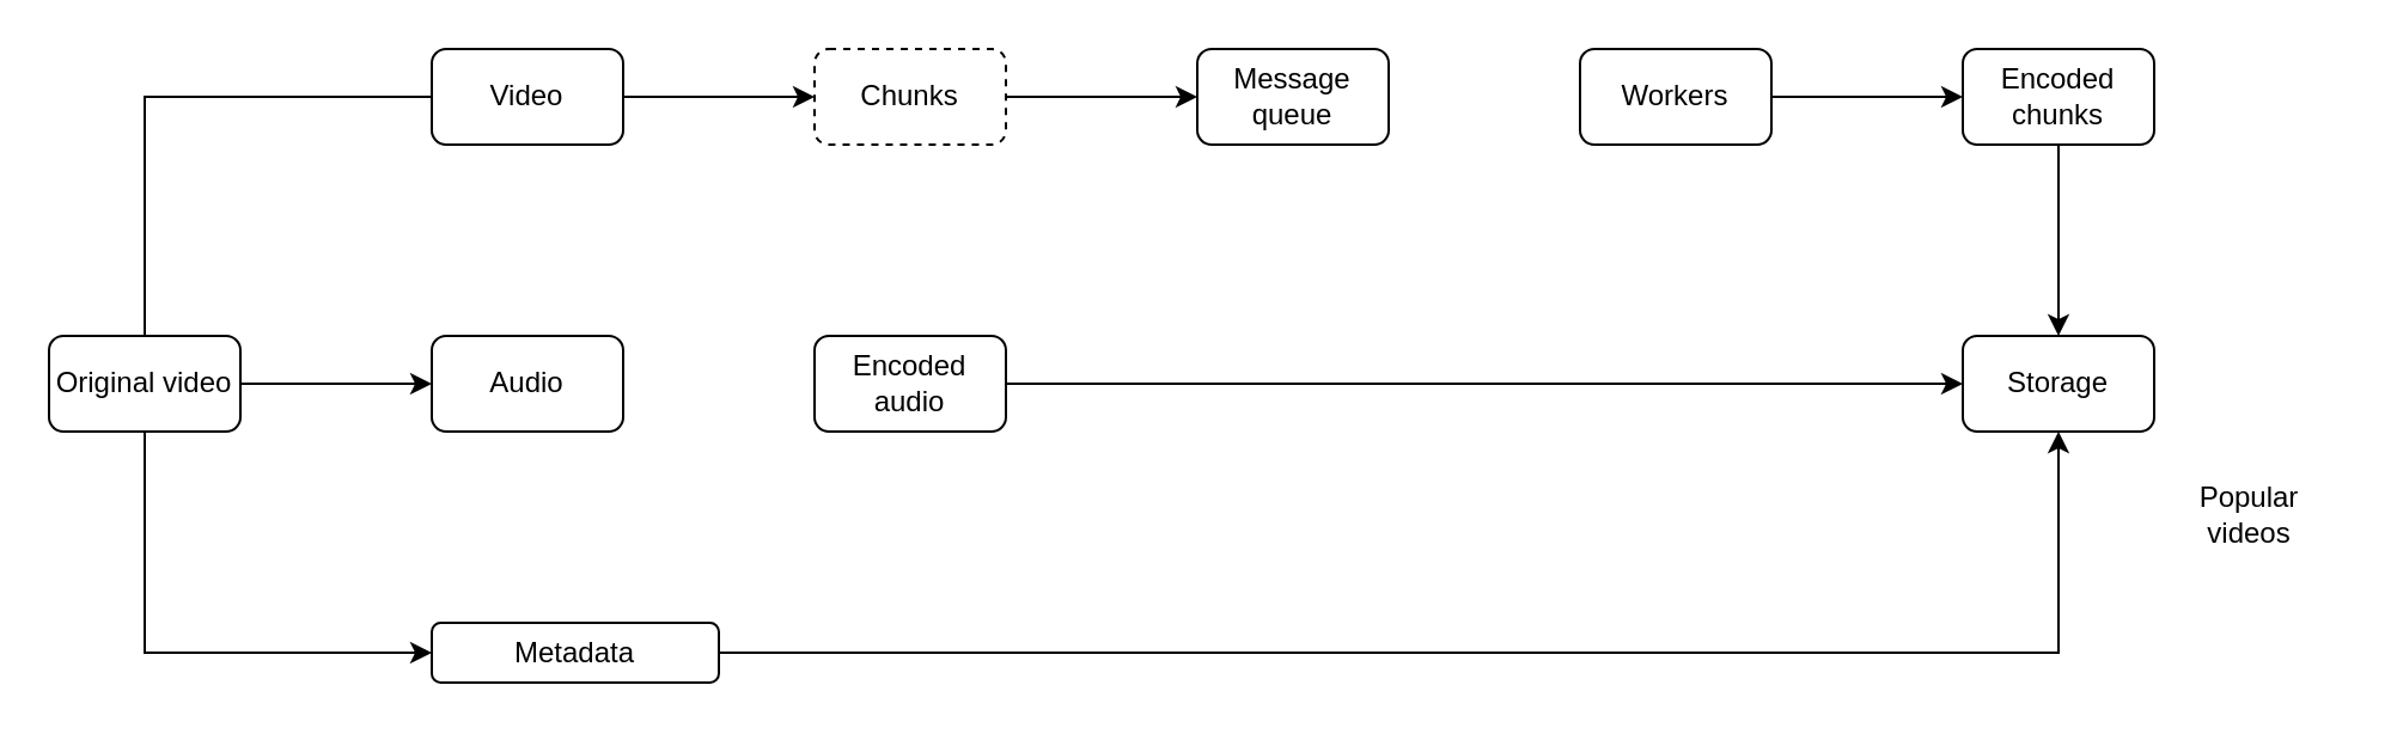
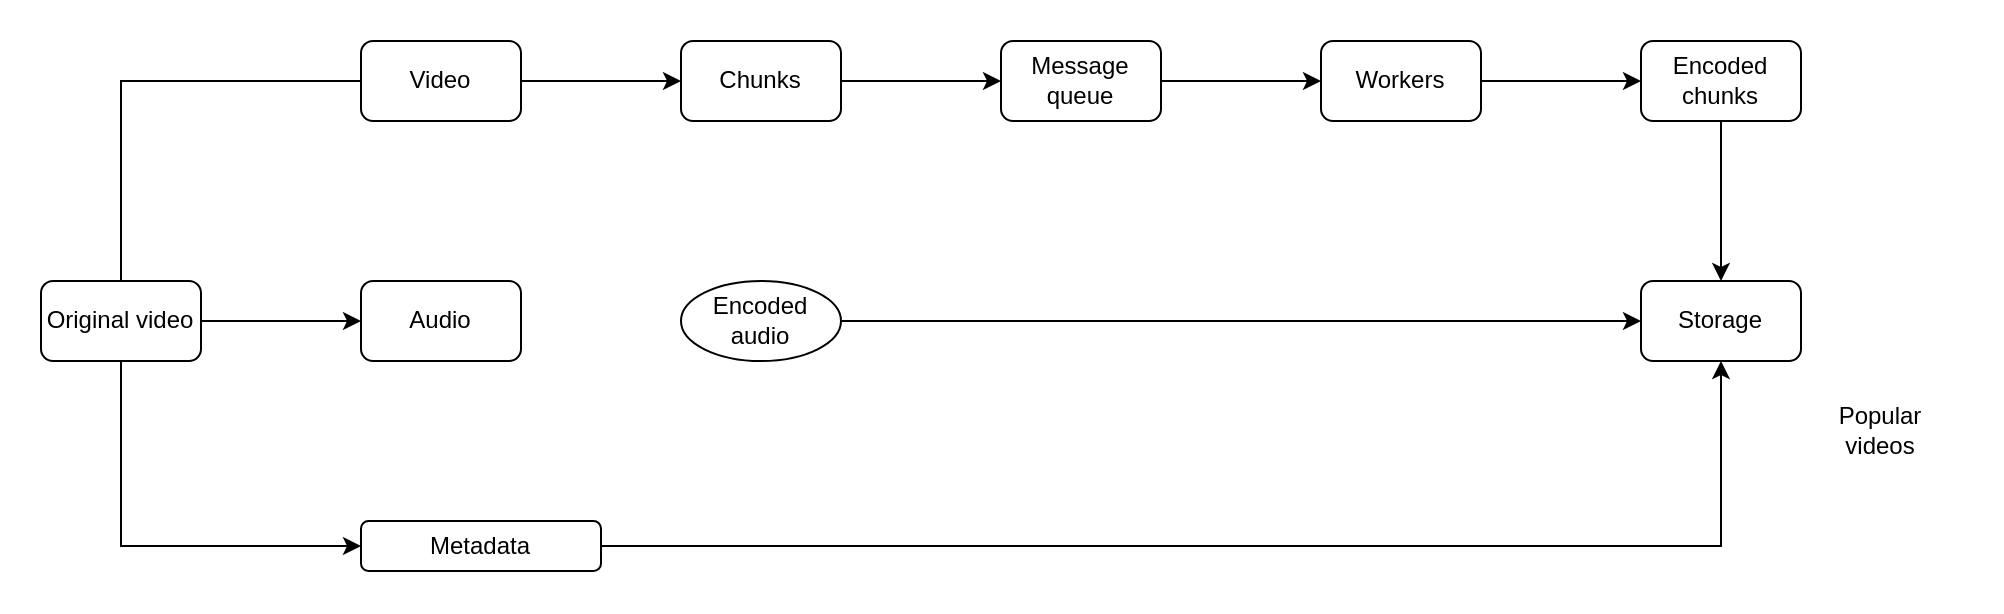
  <mxCell id="0" />
  <mxCell id="1" parent="0" />
  <mxCell id="2" style="edgeStyle=orthogonalEdgeStyle;rounded=0;orthogonalLoop=1;jettySize=auto;html=1;exitX=0.5;exitY=0;exitDx=0;exitDy=0;entryX=0;entryY=0.5;entryDx=0;entryDy=0;endArrow=none;" edge="1" parent="1" source="5" target="7"><mxGeometry relative="1" as="geometry" /></mxCell>
  <mxCell id="3" style="edgeStyle=orthogonalEdgeStyle;rounded=0;orthogonalLoop=1;jettySize=auto;html=1;exitX=1;exitY=0.5;exitDx=0;exitDy=0;entryX=0;entryY=0.5;entryDx=0;entryDy=0;" edge="1" parent="1" source="5" target="8"><mxGeometry relative="1" as="geometry" /></mxCell>
  <mxCell id="4" style="edgeStyle=orthogonalEdgeStyle;rounded=0;orthogonalLoop=1;jettySize=auto;html=1;exitX=0.5;exitY=1;exitDx=0;exitDy=0;entryX=0;entryY=0.5;entryDx=0;entryDy=0;" edge="1" parent="1" source="5" target="10"><mxGeometry relative="1" as="geometry" /></mxCell>
  <mxCell id="5" value="Original video" style="rounded=1;whiteSpace=wrap;html=1;" vertex="1" parent="1"><mxGeometry x="20" y="140" width="80" height="40" as="geometry" /></mxCell>
  <mxCell id="6" style="edgeStyle=orthogonalEdgeStyle;rounded=0;orthogonalLoop=1;jettySize=auto;html=1;exitX=1;exitY=0.5;exitDx=0;exitDy=0;entryX=0;entryY=0.5;entryDx=0;entryDy=0;" edge="1" parent="1" source="7" target="12"><mxGeometry relative="1" as="geometry" /></mxCell>
  <mxCell id="7" value="Video" style="rounded=1;whiteSpace=wrap;html=1;" vertex="1" parent="1"><mxGeometry x="180" y="20" width="80" height="40" as="geometry" /></mxCell>
  <mxCell id="8" value="Audio" style="rounded=1;whiteSpace=wrap;html=1;" vertex="1" parent="1"><mxGeometry x="180" y="140" width="80" height="40" as="geometry" /></mxCell>
  <mxCell id="9" style="edgeStyle=orthogonalEdgeStyle;rounded=0;orthogonalLoop=1;jettySize=auto;html=1;exitX=1;exitY=0.5;exitDx=0;exitDy=0;entryX=0.5;entryY=1;entryDx=0;entryDy=0;" edge="1" parent="1" source="10" target="21"><mxGeometry relative="1" as="geometry" /></mxCell>
  <mxCell id="10" value="Metadata" style="rounded=1;whiteSpace=wrap;html=1;" vertex="1" parent="1"><mxGeometry x="180" y="260" width="120" height="25" as="geometry" /></mxCell>
  <mxCell id="11" style="edgeStyle=orthogonalEdgeStyle;rounded=0;orthogonalLoop=1;jettySize=auto;html=1;exitX=1;exitY=0.5;exitDx=0;exitDy=0;entryX=0;entryY=0.5;entryDx=0;entryDy=0;" edge="1" parent="1" source="12" target="14"><mxGeometry relative="1" as="geometry" /></mxCell>
- <mxCell id="12" value="Chunks" style="rounded=1;whiteSpace=wrap;html=1;dashed=1;" vertex="1" parent="1"><mxGeometry x="340" y="20" width="80" height="40" as="geometry" /></mxCell>
+ <mxCell id="12" value="Chunks" style="rounded=1;whiteSpace=wrap;html=1;" vertex="1" parent="1"><mxGeometry x="340" y="20" width="80" height="40" as="geometry" /></mxCell>
+ <mxCell id="13" style="edgeStyle=orthogonalEdgeStyle;rounded=0;orthogonalLoop=1;jettySize=auto;html=1;exitX=1;exitY=0.5;exitDx=0;exitDy=0;" edge="1" parent="1" source="14" target="16"><mxGeometry relative="1" as="geometry" /></mxCell>
  <mxCell id="14" value="Message queue" style="rounded=1;whiteSpace=wrap;html=1;" vertex="1" parent="1"><mxGeometry x="500" y="20" width="80" height="40" as="geometry" /></mxCell>
  <mxCell id="15" style="edgeStyle=orthogonalEdgeStyle;rounded=0;orthogonalLoop=1;jettySize=auto;html=1;exitX=1;exitY=0.5;exitDx=0;exitDy=0;entryX=0;entryY=0.5;entryDx=0;entryDy=0;" edge="1" parent="1" source="16" target="18"><mxGeometry relative="1" as="geometry" /></mxCell>
  <mxCell id="16" value="Workers" style="rounded=1;whiteSpace=wrap;html=1;" vertex="1" parent="1"><mxGeometry x="660" y="20" width="80" height="40" as="geometry" /></mxCell>
  <mxCell id="17" style="edgeStyle=orthogonalEdgeStyle;rounded=0;orthogonalLoop=1;jettySize=auto;html=1;exitX=0.5;exitY=1;exitDx=0;exitDy=0;" edge="1" parent="1" source="18" target="21"><mxGeometry relative="1" as="geometry" /></mxCell>
  <mxCell id="18" value="Encoded chunks" style="rounded=1;whiteSpace=wrap;html=1;" vertex="1" parent="1"><mxGeometry x="820" y="20" width="80" height="40" as="geometry" /></mxCell>
  <mxCell id="19" style="edgeStyle=orthogonalEdgeStyle;rounded=0;orthogonalLoop=1;jettySize=auto;html=1;exitX=1;exitY=0.5;exitDx=0;exitDy=0;entryX=0;entryY=0.5;entryDx=0;entryDy=0;" edge="1" parent="1" source="20" target="21"><mxGeometry relative="1" as="geometry" /></mxCell>
- <mxCell id="20" value="Encoded audio" style="rounded=1;whiteSpace=wrap;html=1;" vertex="1" parent="1"><mxGeometry x="340" y="140" width="80" height="40" as="geometry" /></mxCell>
+ <mxCell id="20" value="Encoded audio" style="ellipse;whiteSpace=wrap;html=1;" vertex="1" parent="1"><mxGeometry x="340" y="140" width="80" height="40" as="geometry" /></mxCell>
  <mxCell id="21" value="Storage" style="rounded=1;whiteSpace=wrap;html=1;" vertex="1" parent="1"><mxGeometry x="820" y="140" width="80" height="40" as="geometry" /></mxCell>
  <mxCell id="22" value="Popular videos" style="text;html=1;align=center;verticalAlign=middle;whiteSpace=wrap;rounded=0;" vertex="1" parent="1"><mxGeometry x="900" y="195" width="80" height="40" as="geometry" /></mxCell>
